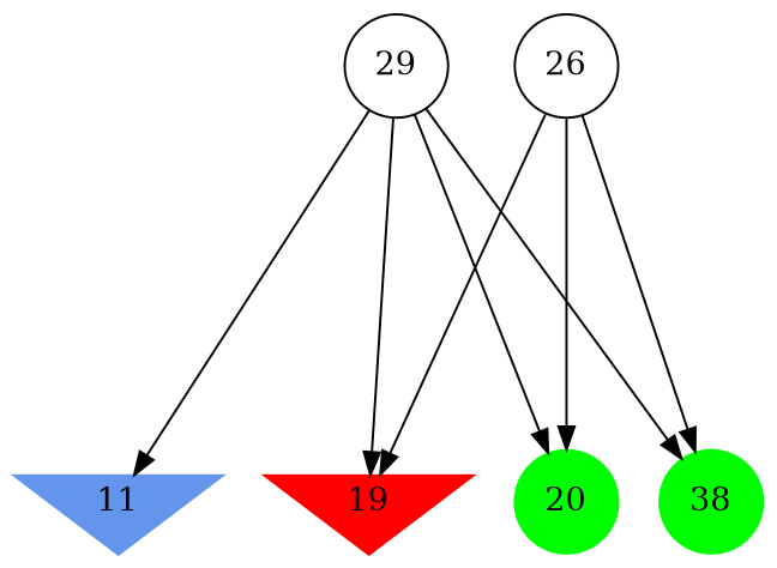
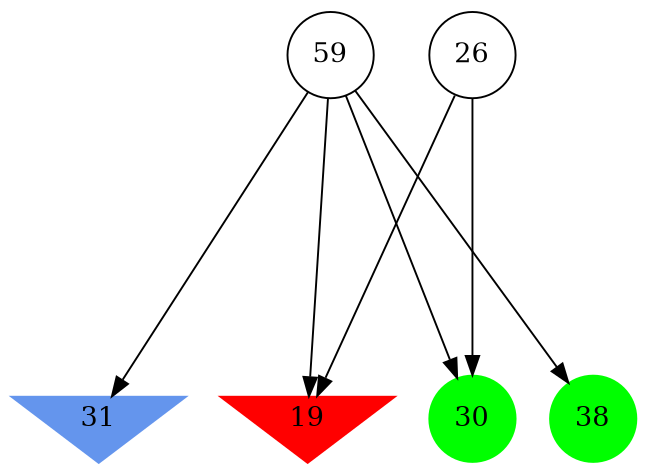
  digraph {
    ranksep=2.0
    node [color=black shape=circle style=filled]
-   11 [color=cornflowerblue shape=invtriangle]
+   11 [color=cornflowerblue shape=invtriangle label=31]
    19 [color=red shape=invtriangle]
    26 [style=""]
-   29 [style=""]
-   30 [color=green label=20]
+   29 [label=59 style=""]
+   30 [color=green]
    n6 [color=green label=38]
    subgraph sub_1 {
      rank=same
      11
      19
    }
    subgraph sub_2 {
      rank=same
      26
      29
    }
    subgraph sub_3 {
      rank=same
      30
      n6
    }
    26 -> 19
    26 -> 30
-   26 -> n6
    29 -> 11
    29 -> 19
    29 -> 30
    29 -> n6
  }
